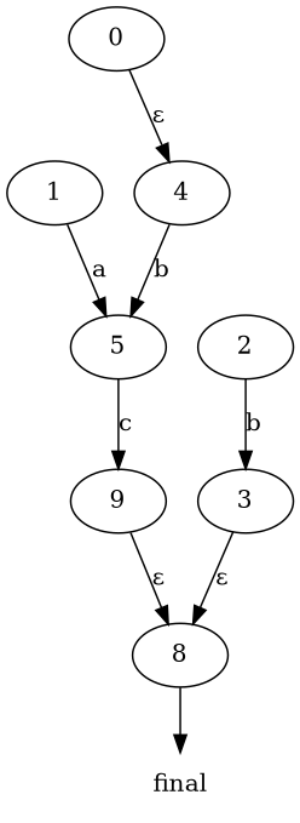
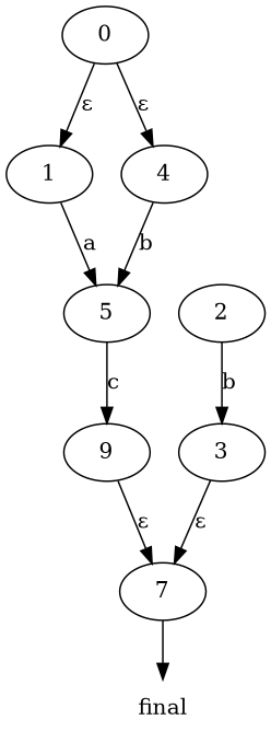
  digraph {
    0
    1
    4
    final [shape=none]
    5
    2
    3
-   7 [label=8]
+   7
    n9 [label=9]
+   0 -> 1 [label="ε"]
    0 -> 4 [label="ε"]
    1 -> 5 [label=a]
    4 -> 5 [label=b]
    5 -> n9 [label=c]
    2 -> 3 [label=b]
    3 -> 7 [label="ε"]
    7 -> final
    n9 -> 7 [label="ε"]
  }
